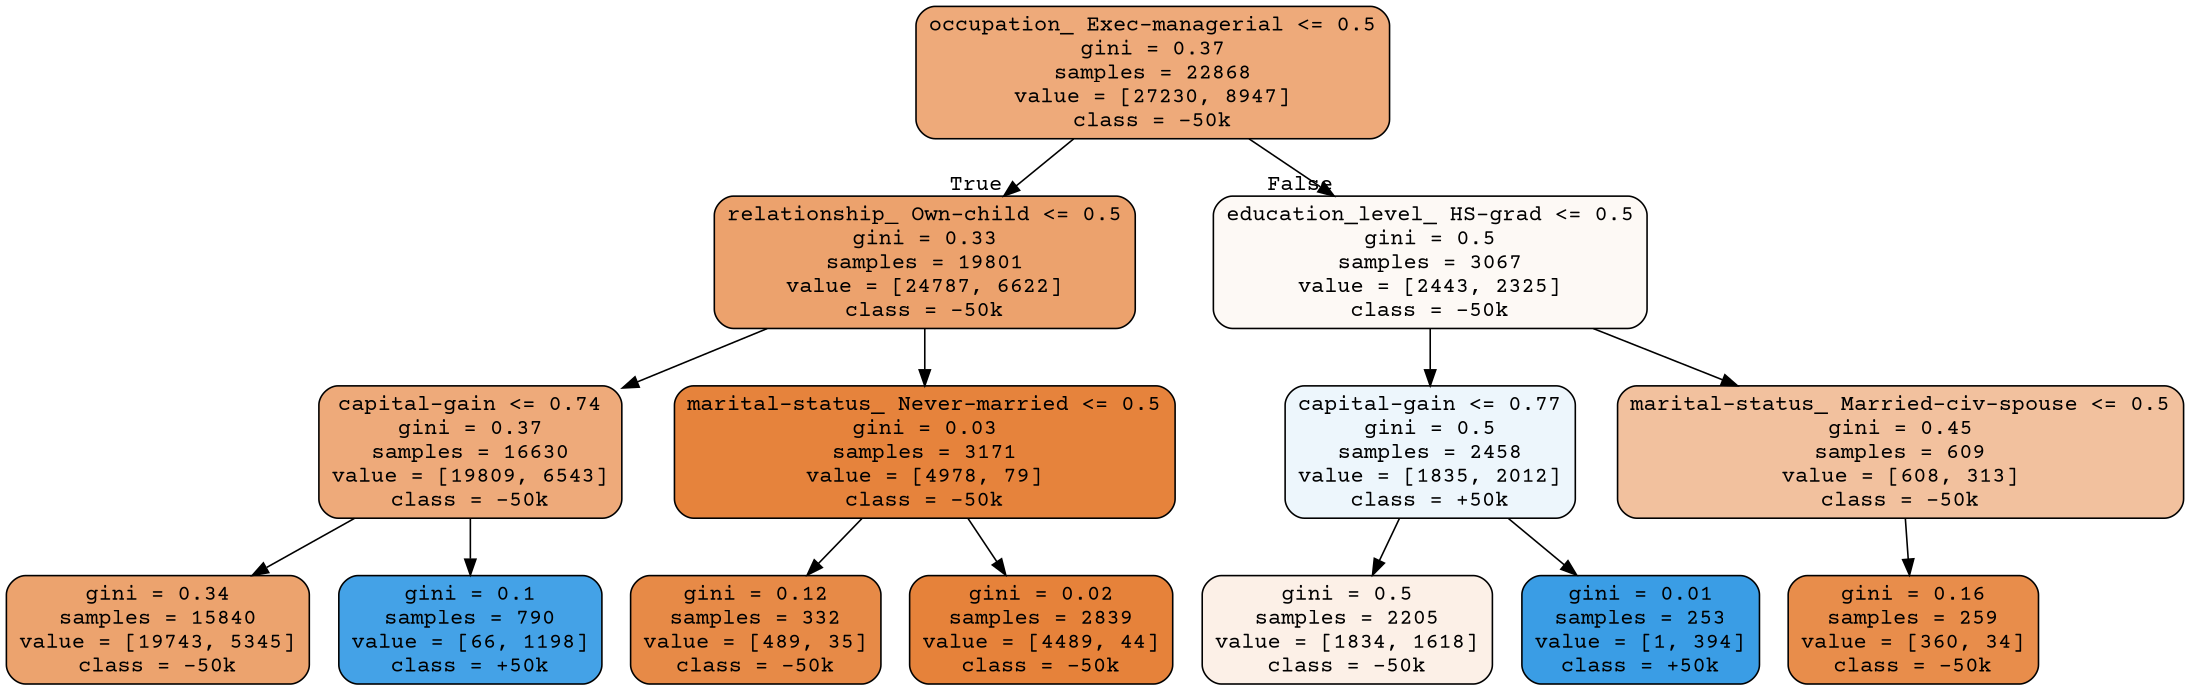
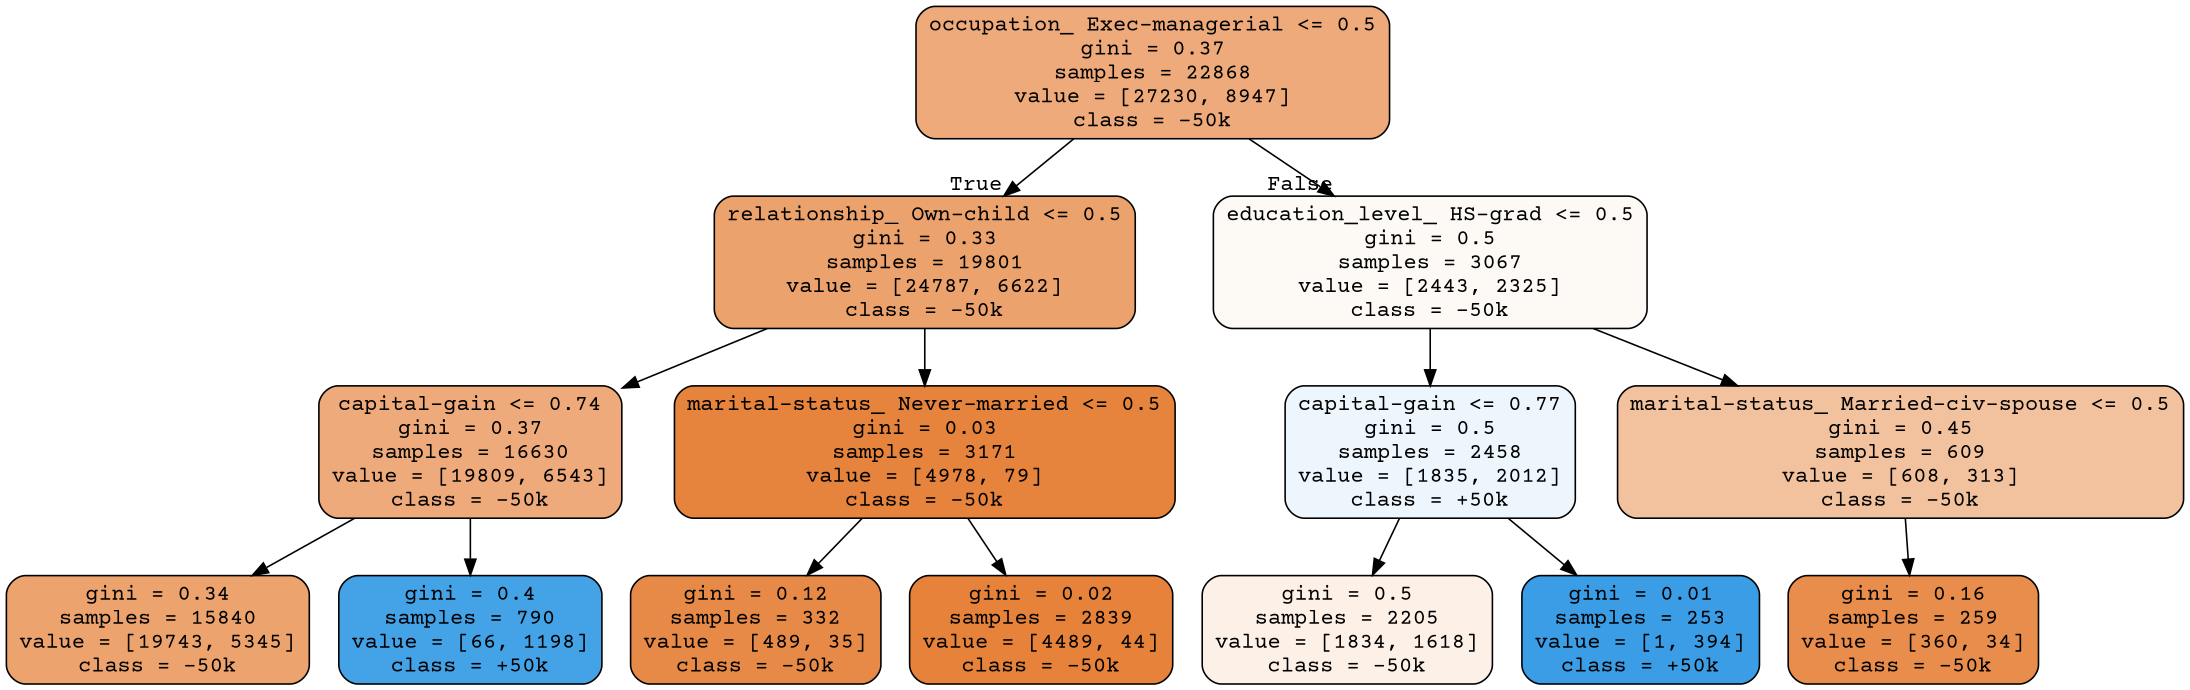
  digraph {
    fontname="Courier Prime"
    node [color=black fillcolor="#e58139ab" fontname="Courier Prime" shape=box style="filled, rounded"]
    edge [fontname="Courier Prime"]
    n1 [label="occupation_ Exec-managerial <= 0.5\ngini = 0.37\nsamples = 22868\nvalue = [27230, 8947]\nclass = -50k"]
    n2 [fillcolor="#e58139bb" label="relationship_ Own-child <= 0.5\ngini = 0.33\nsamples = 19801\nvalue = [24787, 6622]\nclass = -50k"]
    n3 [fillcolor="#e581390c" label="education_level_ HS-grad <= 0.5\ngini = 0.5\nsamples = 3067\nvalue = [2443, 2325]\nclass = -50k"]
    n4 [label="capital-gain <= 0.74\ngini = 0.37\nsamples = 16630\nvalue = [19809, 6543]\nclass = -50k"]
    n5 [fillcolor="#e58139fb" label="marital-status_ Never-married <= 0.5\ngini = 0.03\nsamples = 3171\nvalue = [4978, 79]\nclass = -50k"]
    n6 [fillcolor="#399de516" label="capital-gain <= 0.77\ngini = 0.5\nsamples = 2458\nvalue = [1835, 2012]\nclass = +50k"]
    n7 [fillcolor="#e581397c" label="marital-status_ Married-civ-spouse <= 0.5\ngini = 0.45\nsamples = 609\nvalue = [608, 313]\nclass = -50k"]
    n8 [fillcolor="#e58139ba" label="gini = 0.34\nsamples = 15840\nvalue = [19743, 5345]\nclass = -50k"]
-   n9 [fillcolor="#399de5f1" label="gini = 0.1\nsamples = 790\nvalue = [66, 1198]\nclass = +50k"]
+   n9 [fillcolor="#399de5f1" label="gini = 0.4\nsamples = 790\nvalue = [66, 1198]\nclass = +50k"]
    n10 [fillcolor="#e58139ed" label="gini = 0.12\nsamples = 332\nvalue = [489, 35]\nclass = -50k"]
    n11 [fillcolor="#e58139fd" label="gini = 0.02\nsamples = 2839\nvalue = [4489, 44]\nclass = -50k"]
    n12 [fillcolor="#e581391e" label="gini = 0.5\nsamples = 2205\nvalue = [1834, 1618]\nclass = -50k"]
    n13 [fillcolor="#399de5fe" label="gini = 0.01\nsamples = 253\nvalue = [1, 394]\nclass = +50k"]
    n14 [fillcolor="#e58139e7" label="gini = 0.16\nsamples = 259\nvalue = [360, 34]\nclass = -50k"]
    n1 -> n2 [headlabel=True labelangle=45 labeldistance=2.5]
    n1 -> n3 [headlabel=False labelangle=-45 labeldistance=2.5]
    n2 -> n4
    n2 -> n5
    n3 -> n6
    n3 -> n7
    n4 -> n8
    n4 -> n9
    n5 -> n10
    n5 -> n11
    n6 -> n12
    n6 -> n13
    n7 -> n14
  }
